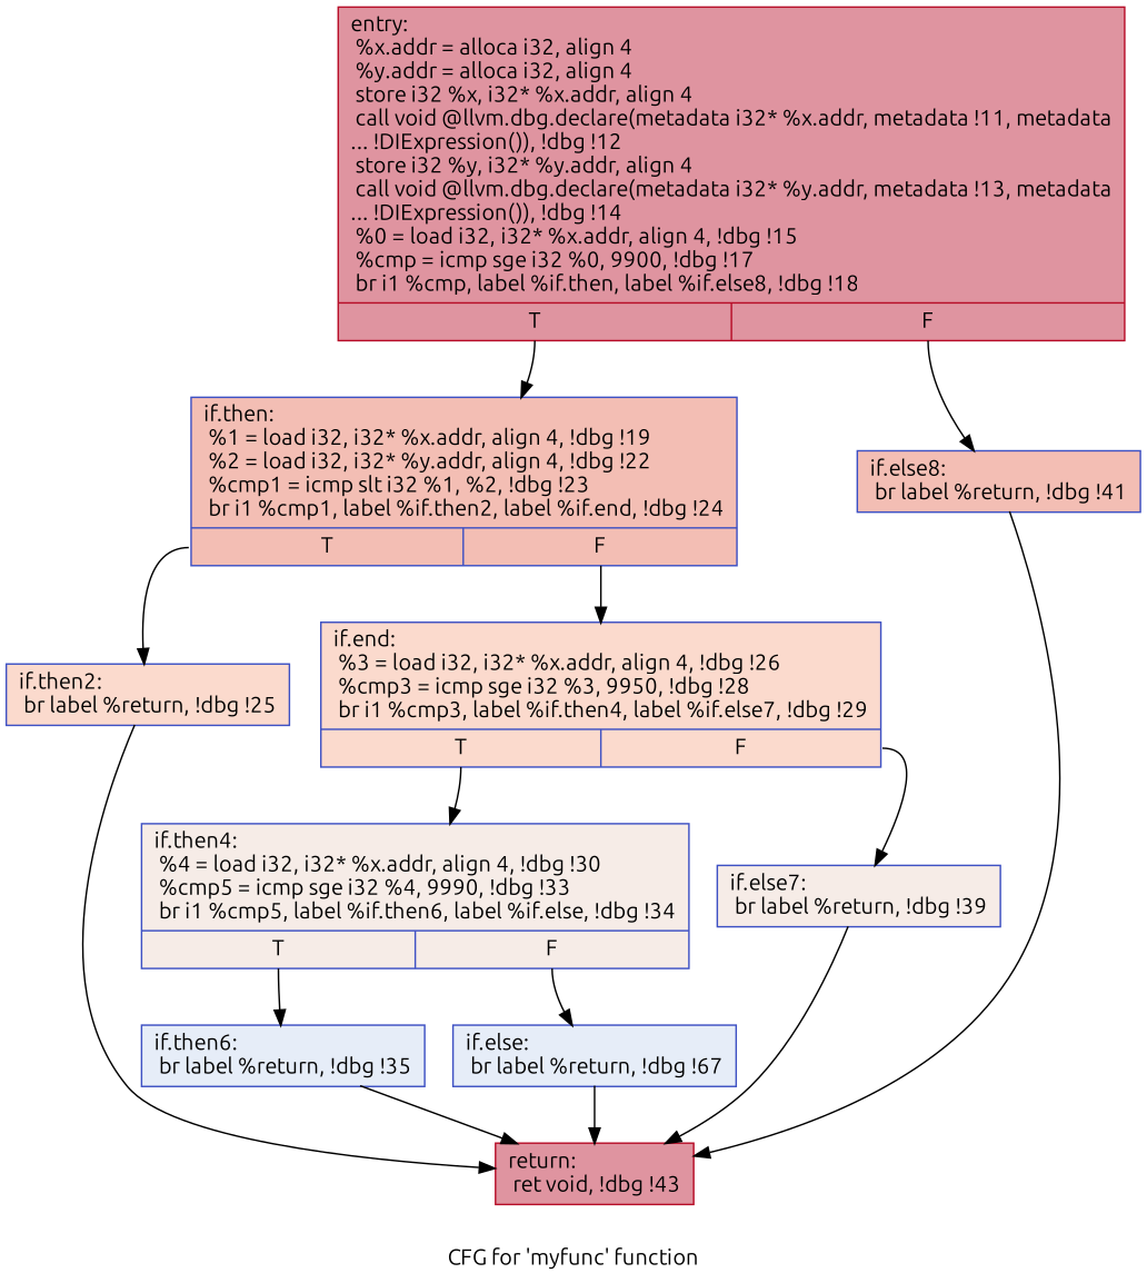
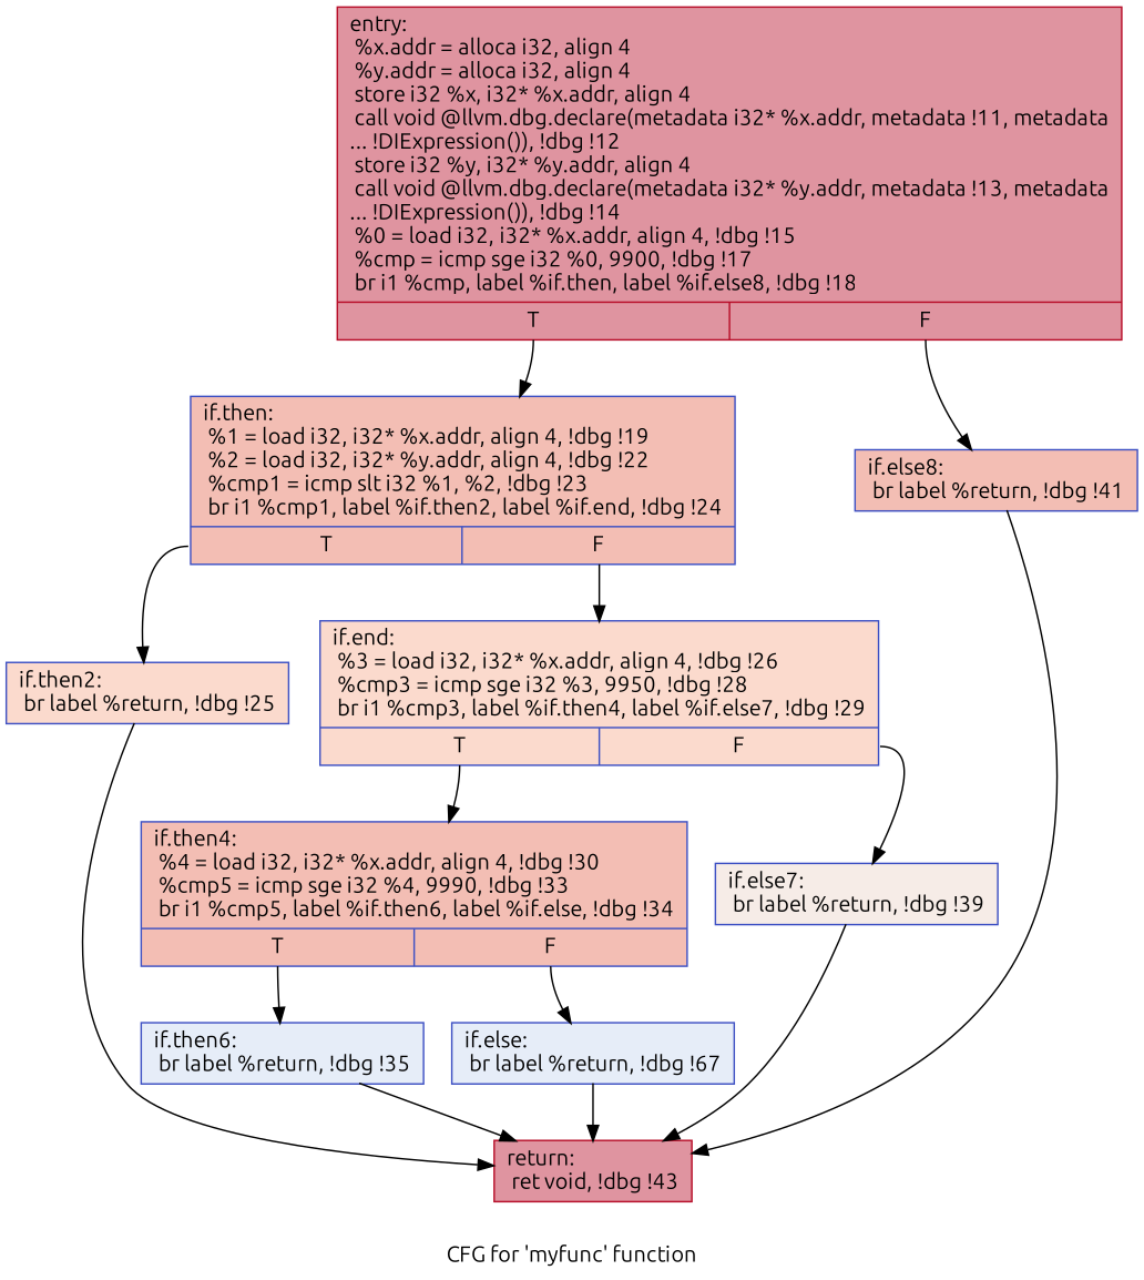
  digraph {
    fontname=Ubuntu
    label="CFG for 'myfunc' function"
    node [color="#3d50c3ff" fillcolor="#b70d2870" fontname=Ubuntu shape=record style=filled]
    edge [fontname=Ubuntu]
    n1 [color="#b70d28ff" label="{entry:\l  %x.addr = alloca i32, align 4\l  %y.addr = alloca i32, align 4\l  store i32 %x, i32* %x.addr, align 4\l  call void @llvm.dbg.declare(metadata i32* %x.addr, metadata !11, metadata\l... !DIExpression()), !dbg !12\l  store i32 %y, i32* %y.addr, align 4\l  call void @llvm.dbg.declare(metadata i32* %y.addr, metadata !13, metadata\l... !DIExpression()), !dbg !14\l  %0 = load i32, i32* %x.addr, align 4, !dbg !15\l  %cmp = icmp sge i32 %0, 9900, !dbg !17\l  br i1 %cmp, label %if.then, label %if.else8, !dbg !18\l|{<s0>T|<s1>F}}"]
    n2 [fillcolor="#e36c5570" label="{if.then:                                          \l  %1 = load i32, i32* %x.addr, align 4, !dbg !19\l  %2 = load i32, i32* %y.addr, align 4, !dbg !22\l  %cmp1 = icmp slt i32 %1, %2, !dbg !23\l  br i1 %cmp1, label %if.then2, label %if.end, !dbg !24\l|{<s0>T|<s1>F}}"]
    n3 [fillcolor="#e36c5570" label="{if.else8:                                         \l  br label %return, !dbg !41\l}"]
    n4 [fillcolor="#f7ac8e70" label="{if.then2:                                         \l  br label %return, !dbg !25\l}"]
    n5 [fillcolor="#f7ac8e70" label="{if.end:                                           \l  %3 = load i32, i32* %x.addr, align 4, !dbg !26\l  %cmp3 = icmp sge i32 %3, 9950, !dbg !28\l  br i1 %cmp3, label %if.then4, label %if.else7, !dbg !29\l|{<s0>T|<s1>F}}"]
    n6 [color="#b70d28ff" label="{return:                                           \l  ret void, !dbg !43\l}"]
-   n7 [fillcolor="#ead5c970" label="{if.then4:                                         \l  %4 = load i32, i32* %x.addr, align 4, !dbg !30\l  %cmp5 = icmp sge i32 %4, 9990, !dbg !33\l  br i1 %cmp5, label %if.then6, label %if.else, !dbg !34\l|{<s0>T|<s1>F}}"]
+   n7 [fillcolor="#e36c5570" label="{if.then4:                                         \l  %4 = load i32, i32* %x.addr, align 4, !dbg !30\l  %cmp5 = icmp sge i32 %4, 9990, !dbg !33\l  br i1 %cmp5, label %if.then6, label %if.else, !dbg !34\l|{<s0>T|<s1>F}}"]
    n8 [fillcolor="#ead5c970" label="{if.else7:                                         \l  br label %return, !dbg !39\l}"]
    n9 [fillcolor="#c7d7f070" label="{if.then6:                                         \l  br label %return, !dbg !35\l}"]
    n10 [fillcolor="#c7d7f070" label="{if.else:                                          \l  br label %return, !dbg !67\l}"]
    n1 -> n2 [tailport=s0]
    n1 -> n3 [tailport=s1]
    n2 -> n4 [tailport=s0]
    n2 -> n5 [tailport=s1]
    n3 -> n6
    n4 -> n6
    n5 -> n7 [tailport=s0]
    n5 -> n8 [tailport=s1]
    n7 -> n9 [tailport=s0]
    n7 -> n10 [tailport=s1]
    n8 -> n6
    n9 -> n6
    n10 -> n6
  }
